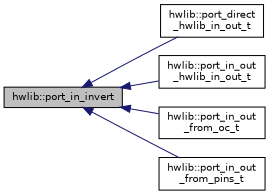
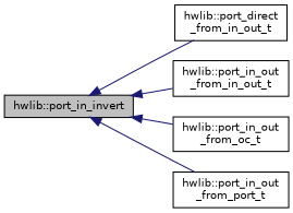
  digraph {
    rankdir=LR
    node [color=black fillcolor=white fontname=Helvetica fontsize=10 shape=record style=filled]
    edge [color=midnightblue dir=back fontname=Helvetica fontsize=10 labelfontname=Helvetica labelfontsize=10 style=solid]
    n1 [fillcolor=grey75 fontcolor=black height=0.2 label="hwlib::port_in_invert" width=0.4]
-   n2 [height=0.2 label="hwlib::port_direct\l_hwlib_in_out_t" width=0.4]
-   n3 [height=0.2 label="hwlib::port_in_out\l_hwlib_in_out_t" width=0.4]
+   n2 [height=0.2 label="hwlib::port_direct\l_from_in_out_t" width=0.4]
+   n3 [height=0.2 label="hwlib::port_in_out\l_from_in_out_t" width=0.4]
    n4 [height=0.2 label="hwlib::port_in_out\l_from_oc_t" width=0.4]
-   n5 [height=0.2 label="hwlib::port_in_out\l_from_pins_t" width=0.4]
+   n5 [height=0.2 label="hwlib::port_in_out\l_from_port_t" width=0.4]
    n1 -> n2
    n1 -> n3
    n1 -> n4
    n1 -> n5
  }
